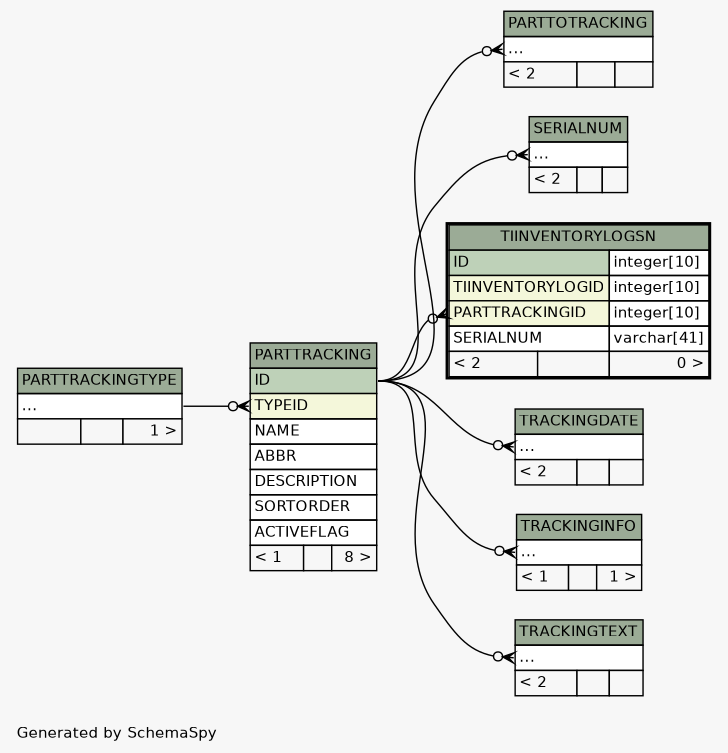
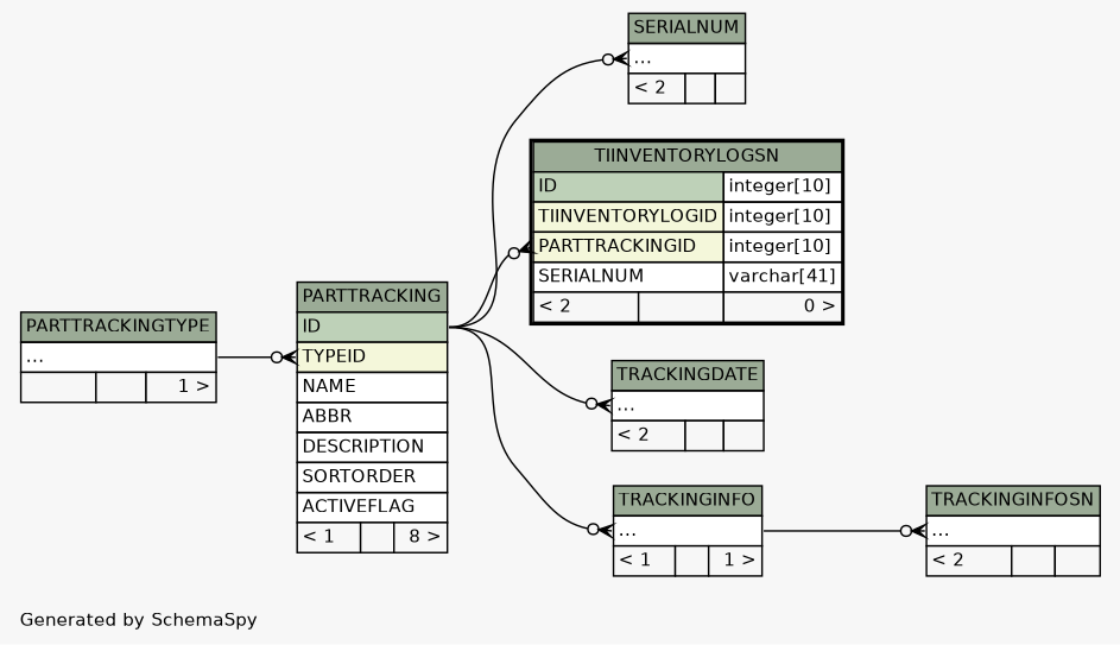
  digraph {
    bgcolor="#f7f7f7"
    fontname=Helvetica
    fontsize=11
    label="\nGenerated by SchemaSpy"
    labeljust=l
    nodesep=0.18
    rankdir=RL
    ranksep=0.46
    node [fontname=Helvetica fontsize=11 shape=plaintext]
    edge [arrowhead=none arrowsize=0.8 arrowtail=crowodot dir=back headport="ID:e" tailport="elipses:w"]
-   n1 [label=<     <TABLE BORDER="0" CELLBORDER="1" CELLSPACING="0" BGCOLOR="#ffffff">       <TR><TD COLSPAN="3" BGCOLOR="#9bab96" ALIGN="CENTER">PARTTOTRACKING</TD></TR>       <TR><TD PORT="elipses" COLSPAN="3" ALIGN="LEFT">...</TD></TR>       <TR><TD ALIGN="LEFT" BGCOLOR="#f7f7f7">&lt; 2</TD><TD ALIGN="RIGHT" BGCOLOR="#f7f7f7">  </TD><TD ALIGN="RIGHT" BGCOLOR="#f7f7f7">  </TD></TR>     </TABLE>>]
    n2 [label=<     <TABLE BORDER="0" CELLBORDER="1" CELLSPACING="0" BGCOLOR="#ffffff">       <TR><TD COLSPAN="3" BGCOLOR="#9bab96" ALIGN="CENTER">PARTTRACKING</TD></TR>       <TR><TD PORT="ID" COLSPAN="3" BGCOLOR="#bed1b8" ALIGN="LEFT">ID</TD></TR>       <TR><TD PORT="TYPEID" COLSPAN="3" BGCOLOR="#f4f7da" ALIGN="LEFT">TYPEID</TD></TR>       <TR><TD PORT="NAME" COLSPAN="3" ALIGN="LEFT">NAME</TD></TR>       <TR><TD PORT="ABBR" COLSPAN="3" ALIGN="LEFT">ABBR</TD></TR>       <TR><TD PORT="DESCRIPTION" COLSPAN="3" ALIGN="LEFT">DESCRIPTION</TD></TR>       <TR><TD PORT="SORTORDER" COLSPAN="3" ALIGN="LEFT">SORTORDER</TD></TR>       <TR><TD PORT="ACTIVEFLAG" COLSPAN="3" ALIGN="LEFT">ACTIVEFLAG</TD></TR>       <TR><TD ALIGN="LEFT" BGCOLOR="#f7f7f7">&lt; 1</TD><TD ALIGN="RIGHT" BGCOLOR="#f7f7f7">  </TD><TD ALIGN="RIGHT" BGCOLOR="#f7f7f7">8 &gt;</TD></TR>     </TABLE>>]
    n3 [label=<     <TABLE BORDER="0" CELLBORDER="1" CELLSPACING="0" BGCOLOR="#ffffff">       <TR><TD COLSPAN="3" BGCOLOR="#9bab96" ALIGN="CENTER">PARTTRACKINGTYPE</TD></TR>       <TR><TD PORT="elipses" COLSPAN="3" ALIGN="LEFT">...</TD></TR>       <TR><TD ALIGN="LEFT" BGCOLOR="#f7f7f7">  </TD><TD ALIGN="RIGHT" BGCOLOR="#f7f7f7">  </TD><TD ALIGN="RIGHT" BGCOLOR="#f7f7f7">1 &gt;</TD></TR>     </TABLE>>]
    n4 [label=<     <TABLE BORDER="0" CELLBORDER="1" CELLSPACING="0" BGCOLOR="#ffffff">       <TR><TD COLSPAN="3" BGCOLOR="#9bab96" ALIGN="CENTER">SERIALNUM</TD></TR>       <TR><TD PORT="elipses" COLSPAN="3" ALIGN="LEFT">...</TD></TR>       <TR><TD ALIGN="LEFT" BGCOLOR="#f7f7f7">&lt; 2</TD><TD ALIGN="RIGHT" BGCOLOR="#f7f7f7">  </TD><TD ALIGN="RIGHT" BGCOLOR="#f7f7f7">  </TD></TR>     </TABLE>>]
    n5 [label=<     <TABLE BORDER="2" CELLBORDER="1" CELLSPACING="0" BGCOLOR="#ffffff">       <TR><TD COLSPAN="3" BGCOLOR="#9bab96" ALIGN="CENTER">TIINVENTORYLOGSN</TD></TR>       <TR><TD PORT="ID" COLSPAN="2" BGCOLOR="#bed1b8" ALIGN="LEFT">ID</TD><TD PORT="ID.type" ALIGN="LEFT">integer[10]</TD></TR>       <TR><TD PORT="TIINVENTORYLOGID" COLSPAN="2" BGCOLOR="#f4f7da" ALIGN="LEFT">TIINVENTORYLOGID</TD><TD PORT="TIINVENTORYLOGID.type" ALIGN="LEFT">integer[10]</TD></TR>       <TR><TD PORT="PARTTRACKINGID" COLSPAN="2" BGCOLOR="#f4f7da" ALIGN="LEFT">PARTTRACKINGID</TD><TD PORT="PARTTRACKINGID.type" ALIGN="LEFT">integer[10]</TD></TR>       <TR><TD PORT="SERIALNUM" COLSPAN="2" ALIGN="LEFT">SERIALNUM</TD><TD PORT="SERIALNUM.type" ALIGN="LEFT">varchar[41]</TD></TR>       <TR><TD ALIGN="LEFT" BGCOLOR="#f7f7f7">&lt; 2</TD><TD ALIGN="RIGHT" BGCOLOR="#f7f7f7">  </TD><TD ALIGN="RIGHT" BGCOLOR="#f7f7f7">0 &gt;</TD></TR>     </TABLE>>]
    n6 [label=<     <TABLE BORDER="0" CELLBORDER="1" CELLSPACING="0" BGCOLOR="#ffffff">       <TR><TD COLSPAN="3" BGCOLOR="#9bab96" ALIGN="CENTER">TRACKINGDATE</TD></TR>       <TR><TD PORT="elipses" COLSPAN="3" ALIGN="LEFT">...</TD></TR>       <TR><TD ALIGN="LEFT" BGCOLOR="#f7f7f7">&lt; 2</TD><TD ALIGN="RIGHT" BGCOLOR="#f7f7f7">  </TD><TD ALIGN="RIGHT" BGCOLOR="#f7f7f7">  </TD></TR>     </TABLE>>]
    n7 [label=<     <TABLE BORDER="0" CELLBORDER="1" CELLSPACING="0" BGCOLOR="#ffffff">       <TR><TD COLSPAN="3" BGCOLOR="#9bab96" ALIGN="CENTER">TRACKINGINFO</TD></TR>       <TR><TD PORT="elipses" COLSPAN="3" ALIGN="LEFT">...</TD></TR>       <TR><TD ALIGN="LEFT" BGCOLOR="#f7f7f7">&lt; 1</TD><TD ALIGN="RIGHT" BGCOLOR="#f7f7f7">  </TD><TD ALIGN="RIGHT" BGCOLOR="#f7f7f7">1 &gt;</TD></TR>     </TABLE>>]
-   n9 [label=<     <TABLE BORDER="0" CELLBORDER="1" CELLSPACING="0" BGCOLOR="#ffffff">       <TR><TD COLSPAN="3" BGCOLOR="#9bab96" ALIGN="CENTER">TRACKINGTEXT</TD></TR>       <TR><TD PORT="elipses" COLSPAN="3" ALIGN="LEFT">...</TD></TR>       <TR><TD ALIGN="LEFT" BGCOLOR="#f7f7f7">&lt; 2</TD><TD ALIGN="RIGHT" BGCOLOR="#f7f7f7">  </TD><TD ALIGN="RIGHT" BGCOLOR="#f7f7f7">  </TD></TR>     </TABLE>>]
-   n1 -> n2
+   n8 [label=<     <TABLE BORDER="0" CELLBORDER="1" CELLSPACING="0" BGCOLOR="#ffffff">       <TR><TD COLSPAN="3" BGCOLOR="#9bab96" ALIGN="CENTER">TRACKINGINFOSN</TD></TR>       <TR><TD PORT="elipses" COLSPAN="3" ALIGN="LEFT">...</TD></TR>       <TR><TD ALIGN="LEFT" BGCOLOR="#f7f7f7">&lt; 2</TD><TD ALIGN="RIGHT" BGCOLOR="#f7f7f7">  </TD><TD ALIGN="RIGHT" BGCOLOR="#f7f7f7">  </TD></TR>     </TABLE>>]
    n2 -> n3 [headport="elipses:e" tailport="TYPEID:w"]
    n4 -> n2
    n5 -> n2 [tailport="PARTTRACKINGID:w"]
    n6 -> n2
    n7 -> n2
-   n9 -> n2
+   n8 -> n7 [headport="elipses:e"]
  }
